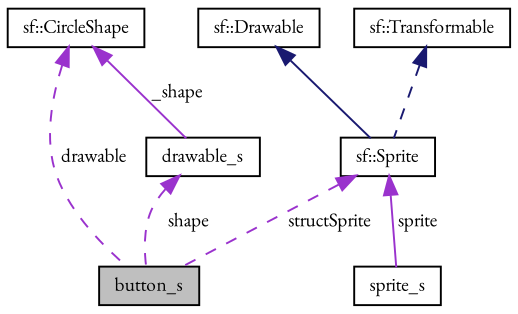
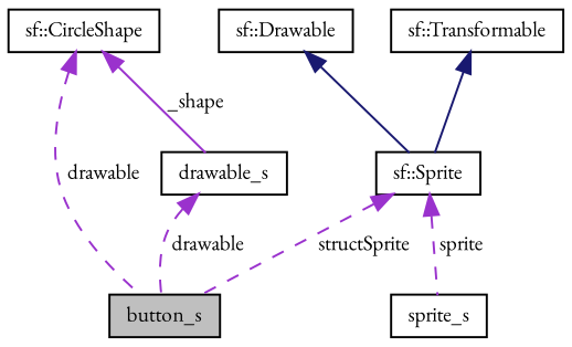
  digraph {
    fontname="EB Garamond"
    node [color=black fillcolor=white fontname="EB Garamond" fontsize=10 shape=record style=filled]
    edge [color=darkorchid3 dir=back fontname="EB Garamond" fontsize=10 labelfontname=Helvetica labelfontsize=10 style=dashed]
    n1 [fillcolor=grey75 fontcolor=black height=0.2 label=button_s width=0.4]
    n2 [height=0.2 label=drawable_s width=0.4]
    n3 [height=0.2 label="sf::CircleShape" width=0.4]
    n4 [height=0.2 label="sf::Drawable" width=0.4]
    n5 [height=0.2 label="sf::Sprite" width=0.4]
    n6 [height=0.2 label=sprite_s width=0.4]
    n7 [height=0.2 label="sf::Transformable" width=0.4]
-   n2 -> n1 [label=" shape"]
+   n2 -> n1 [label=" drawable"]
    n3 -> n1 [label=" drawable"]
    n3 -> n2 [label=" _shape" style=solid]
    n4 -> n5 [color=midnightblue style=solid]
    n5 -> n1 [label=" structSprite"]
-   n5 -> n6 [label=" sprite" style=solid]
-   n7 -> n5 [color=midnightblue]
+   n5 -> n6 [label=" sprite"]
+   n7 -> n5 [color=midnightblue style=solid]
  }
